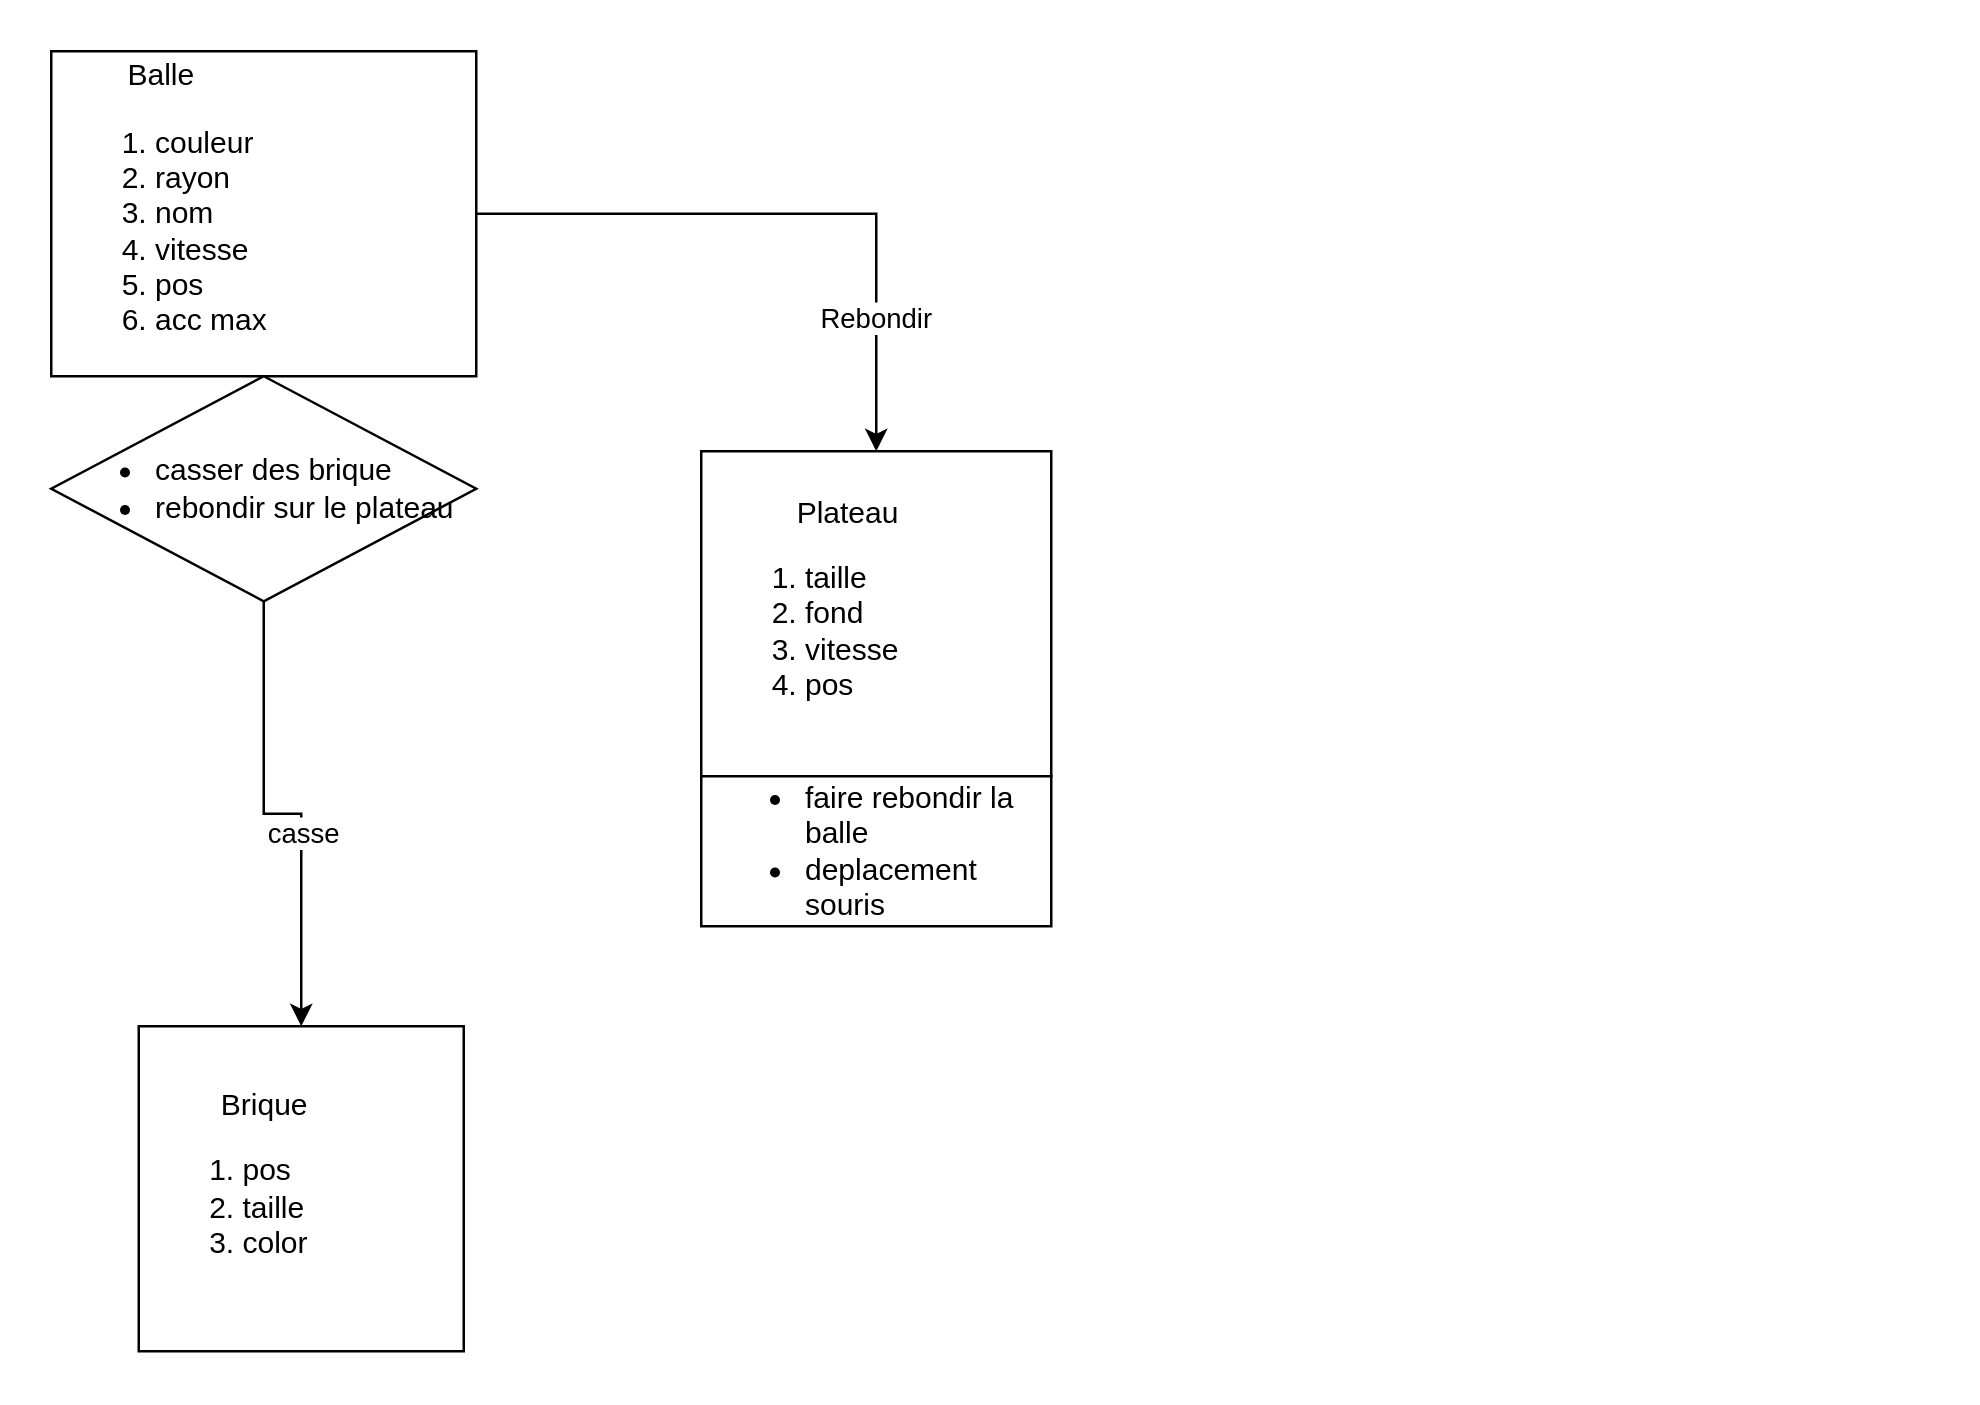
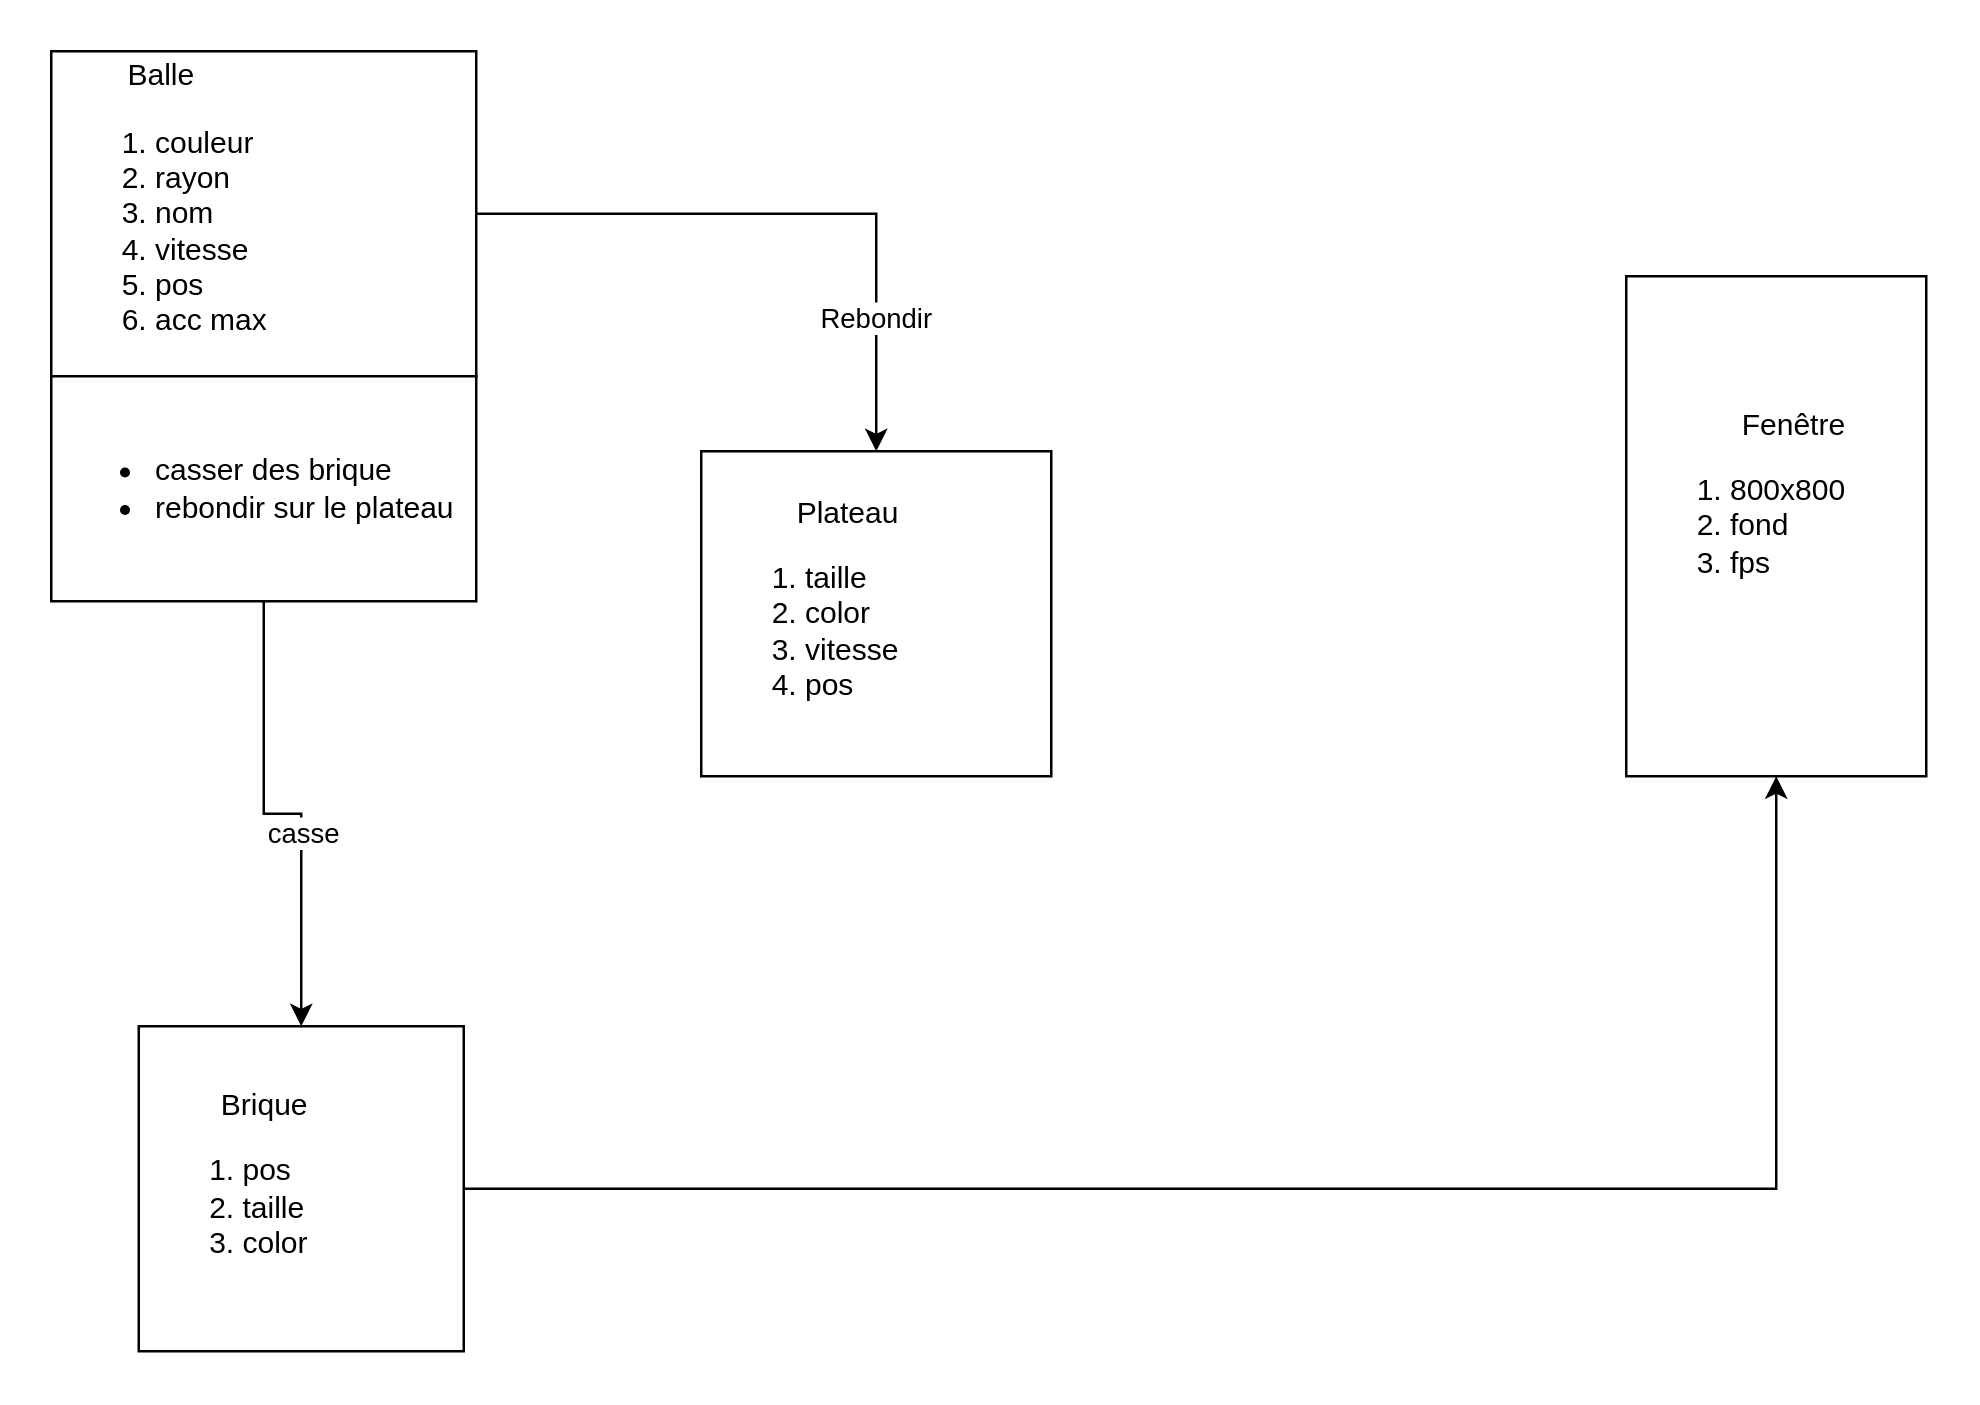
  <mxCell id="0" />
  <mxCell id="1" parent="0" />
  <mxCell id="2" style="edgeStyle=orthogonalEdgeStyle;rounded=0;orthogonalLoop=1;jettySize=auto;html=1;" edge="1" parent="1" source="5" target="9"><mxGeometry relative="1" as="geometry" /></mxCell>
  <mxCell id="3" value="Rebondir" style="edgeLabel;html=1;align=center;verticalAlign=middle;resizable=0;points=[];" vertex="1" connectable="0" parent="2"><mxGeometry x="0.579" y="-1" relative="1" as="geometry"><mxPoint as="offset" /></mxGeometry></mxCell>
  <mxCell id="4" style="edgeStyle=orthogonalEdgeStyle;rounded=0;orthogonalLoop=1;jettySize=auto;html=1;" edge="1" parent="1" source="5" target="12"><mxGeometry relative="1" as="geometry" /></mxCell>
  <mxCell id="5" value="&lt;div align=&quot;center&quot;&gt;Balle&lt;/div&gt;&lt;div align=&quot;left&quot;&gt;&lt;ol&gt;&lt;li&gt;couleur&lt;/li&gt;&lt;li&gt;rayon&lt;/li&gt;&lt;li&gt;nom&lt;/li&gt;&lt;li&gt;vitesse&lt;/li&gt;&lt;li&gt;pos&lt;/li&gt;&lt;li&gt;acc max&lt;/li&gt;&lt;/ol&gt;&lt;/div&gt;" style="rounded=0;whiteSpace=wrap;html=1;align=left;" vertex="1" parent="1"><mxGeometry x="20" y="20" width="170" height="130" as="geometry" /></mxCell>
+ <mxCell id="6" value="&lt;div align=&quot;right&quot;&gt;Fenêtre&lt;/div&gt;&lt;div align=&quot;left&quot;&gt;&lt;ol&gt;&lt;li&gt;800x800&lt;br&gt;&lt;/li&gt;&lt;li&gt;fond&lt;/li&gt;&lt;li&gt;fps&lt;/li&gt;&lt;/ol&gt;&lt;/div&gt;&lt;div align=&quot;left&quot;&gt;&lt;br&gt;&lt;/div&gt;" style="rounded=0;whiteSpace=wrap;html=1;align=left;" vertex="1" parent="1"><mxGeometry x="650" y="110" width="120" height="200" as="geometry" /></mxCell>
+ <mxCell id="7" style="edgeStyle=orthogonalEdgeStyle;rounded=0;orthogonalLoop=1;jettySize=auto;html=1;entryX=0.5;entryY=1;entryDx=0;entryDy=0;" edge="1" parent="1" source="8" target="6"><mxGeometry relative="1" as="geometry" /></mxCell>
  <mxCell id="8" value="&lt;div align=&quot;right&quot;&gt;Brique&lt;/div&gt;&lt;div align=&quot;left&quot;&gt;&lt;ol&gt;&lt;li&gt;pos&lt;/li&gt;&lt;li&gt;taille&lt;/li&gt;&lt;li&gt;color&lt;/li&gt;&lt;/ol&gt;&lt;/div&gt;" style="rounded=0;whiteSpace=wrap;html=1;align=left;" vertex="1" parent="1"><mxGeometry x="55" y="410" width="130" height="130" as="geometry" /></mxCell>
- <mxCell id="9" value="&lt;div align=&quot;right&quot;&gt;Plateau&lt;/div&gt;&lt;div align=&quot;left&quot;&gt;&lt;ol&gt;&lt;li&gt;taille&lt;/li&gt;&lt;li&gt;fond&lt;/li&gt;&lt;li&gt;vitesse&lt;/li&gt;&lt;li&gt;pos&lt;/li&gt;&lt;/ol&gt;&lt;/div&gt;" style="rounded=0;whiteSpace=wrap;html=1;align=left;" vertex="1" parent="1"><mxGeometry x="280" y="180" width="140" height="130" as="geometry" /></mxCell>
+ <mxCell id="9" value="&lt;div align=&quot;right&quot;&gt;Plateau&lt;/div&gt;&lt;div align=&quot;left&quot;&gt;&lt;ol&gt;&lt;li&gt;taille&lt;/li&gt;&lt;li&gt;color&lt;/li&gt;&lt;li&gt;vitesse&lt;/li&gt;&lt;li&gt;pos&lt;/li&gt;&lt;/ol&gt;&lt;/div&gt;" style="rounded=0;whiteSpace=wrap;html=1;align=left;" vertex="1" parent="1"><mxGeometry x="280" y="180" width="140" height="130" as="geometry" /></mxCell>
  <mxCell id="10" style="edgeStyle=orthogonalEdgeStyle;rounded=0;orthogonalLoop=1;jettySize=auto;html=1;entryX=0.5;entryY=0;entryDx=0;entryDy=0;" edge="1" parent="1" source="12" target="8"><mxGeometry relative="1" as="geometry" /></mxCell>
  <mxCell id="11" value="casse" style="edgeLabel;html=1;align=center;verticalAlign=middle;resizable=0;points=[];" vertex="1" connectable="0" parent="10"><mxGeometry x="0.153" relative="1" as="geometry"><mxPoint as="offset" /></mxGeometry></mxCell>
- <mxCell id="12" value="&lt;div align=&quot;left&quot;&gt;&lt;ul&gt;&lt;li&gt;casser des brique&lt;/li&gt;&lt;li&gt;rebondir sur le plateau&lt;/li&gt;&lt;/ul&gt;&lt;/div&gt;" style="rhombus;whiteSpace=wrap;html=1;align=left;" vertex="1" parent="1"><mxGeometry x="20" y="150" width="170" height="90" as="geometry" /></mxCell>
- <mxCell id="13" value="&lt;div align=&quot;left&quot;&gt;&lt;ul&gt;&lt;li&gt;faire rebondir la balle&lt;/li&gt;&lt;li&gt;deplacement souris &lt;/li&gt;&lt;/ul&gt;&lt;/div&gt;" style="rounded=0;whiteSpace=wrap;html=1;align=left;" vertex="1" parent="1"><mxGeometry x="280" y="310" width="140" height="60" as="geometry" /></mxCell>
+ <mxCell id="12" value="&lt;div align=&quot;left&quot;&gt;&lt;ul&gt;&lt;li&gt;casser des brique&lt;/li&gt;&lt;li&gt;rebondir sur le plateau&lt;/li&gt;&lt;/ul&gt;&lt;/div&gt;" style="rounded=0;whiteSpace=wrap;html=1;align=left;" vertex="1" parent="1"><mxGeometry x="20" y="150" width="170" height="90" as="geometry" /></mxCell>
